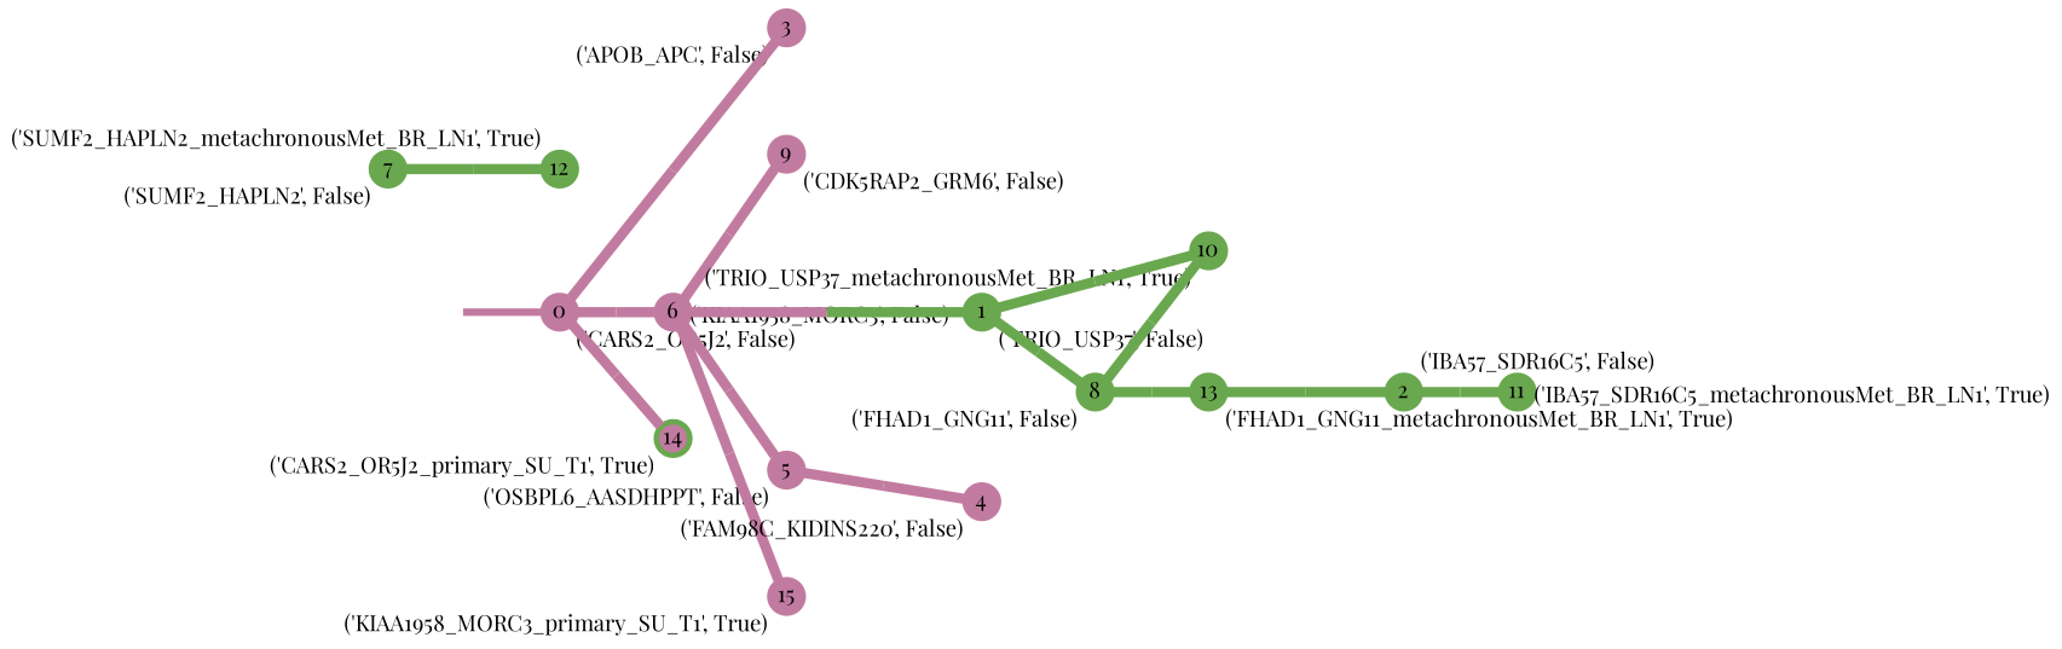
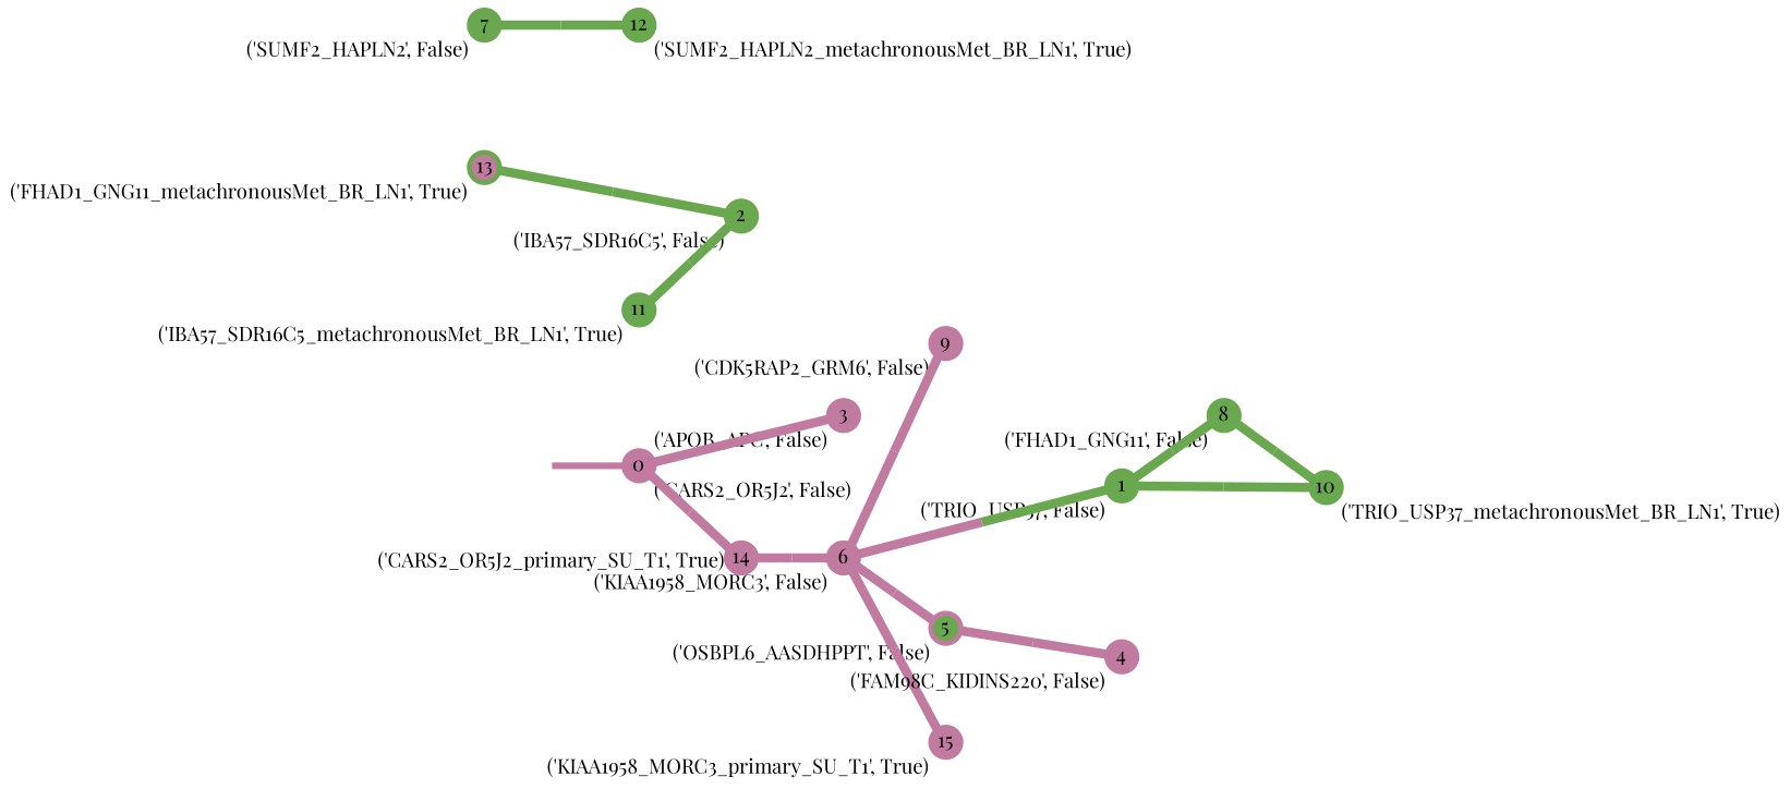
  strict digraph {
    fontname="Playfair Display"
    forcelabels=true
    nodesep=0.7
    rankdir=LR
    ranksep=0.6
    splines=false
    node [color="#c27ba0ff" fillcolor="#c27ba0ff" fixedsize=true fontname="Playfair Display" fontsize="12pt" penwidth=3 shape=circle style=filled xlabel="('CARS2_OR5J2', False)"]
    edge [arrowsize=0 color="#c27ba0ff;0.5:#c27ba0ff" fontname="Playfair Display" minlen=1.1200000047683716 penwidth=5.5 style=solid]
    0 [height=0.25]
    3 [height=0.25 xlabel="('APOB_APC', False)"]
    6 [height=0.25 xlabel="('KIAA1958_MORC3', False)"]
-   14 [color="#6aa84fff" height=0.25 xlabel="('CARS2_OR5J2_primary_SU_T1', True)"]
+   14 [height=0.25 xlabel="('CARS2_OR5J2_primary_SU_T1', True)"]
    9 [height=0.25 xlabel="('CDK5RAP2_GRM6', False)"]
    1 [color="#6aa84fff" fillcolor="#6aa84fff" height=0.25 xlabel="('TRIO_USP37', False)"]
-   5 [height=0.25 xlabel="('OSBPL6_AASDHPPT', False)"]
+   5 [fillcolor="#6aa84fff" height=0.25 xlabel="('OSBPL6_AASDHPPT', False)"]
    15 [height=0.25 xlabel="('KIAA1958_MORC3_primary_SU_T1', True)"]
    8 [color="#6aa84fff" fillcolor="#6aa84fff" height=0.25 xlabel="('FHAD1_GNG11', False)"]
    10 [color="#6aa84fff" fillcolor="#6aa84fff" height=0.25 xlabel="('TRIO_USP37_metachronousMet_BR_LN1', True)"]
    4 [height=0.25 xlabel="('FAM98C_KIDINS220', False)"]
-   13 [color="#6aa84fff" fillcolor="#6aa84fff" height=0.25 xlabel="('FHAD1_GNG11_metachronousMet_BR_LN1', True)"]
+   13 [color="#6aa84fff" height=0.25 xlabel="('FHAD1_GNG11_metachronousMet_BR_LN1', True)"]
    7 [color="#6aa84fff" fillcolor="#6aa84fff" height=0.25 xlabel="('SUMF2_HAPLN2', False)"]
    12 [color="#6aa84fff" fillcolor="#6aa84fff" height=0.25 xlabel="('SUMF2_HAPLN2_metachronousMet_BR_LN1', True)"]
    2 [color="#6aa84fff" fillcolor="#6aa84fff" height=0.25 xlabel="('IBA57_SDR16C5', False)"]
    11 [color="#6aa84fff" fillcolor="#6aa84fff" height=0.25 xlabel="('IBA57_SDR16C5_metachronousMet_BR_LN1', True)"]
    normal [style=invis color="" fillcolor="" fixedsize="" fontsize="" shape=""]
    0 -> 3 [minlen=2.119999885559082]
-   0 -> 6 [minlen=1.6399999856948853]
+   14 -> 6 [minlen=1.6399999856948853]
    0 -> 14
    6 -> 9 [minlen=1.2400000095367432]
    6 -> 1 [color="#c27ba0ff;0.5:#6aa84fff" minlen=3.0]
    6 -> 5 [minlen=1.7200000286102295]
    6 -> 15
    1 -> 8 [color="#6aa84fff;0.5:#6aa84fff" minlen=1.2400000095367432]
    1 -> 10 [color="#6aa84fff;0.5:#6aa84fff"]
    5 -> 4 [minlen=2.0399999618530273]
    8 -> 10 [color="#6aa84fff;0.5:#6aa84fff" minlen=1.3600000143051147]
-   8 -> 13 [color="#6aa84fff;0.5:#6aa84fff"]
    13 -> 2 [color="#6aa84fff;0.5:#6aa84fff" minlen=2.440000057220459]
    7 -> 12 [color="#6aa84fff;0.5:#6aa84fff"]
-   2 -> 11 [color="#6aa84fff;0.5:#6aa84fff"]
+   11 -> 2 [color="#6aa84fff;0.5:#6aa84fff"]
    normal -> 0 [color="#c27ba0ff" penwidth=4 minlen=""]
  }
